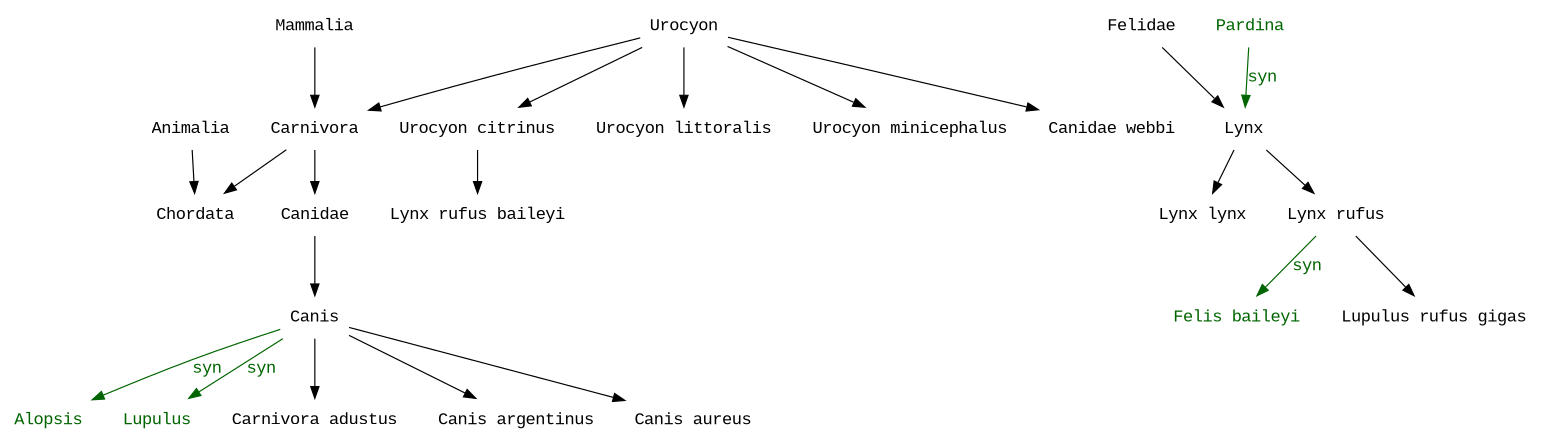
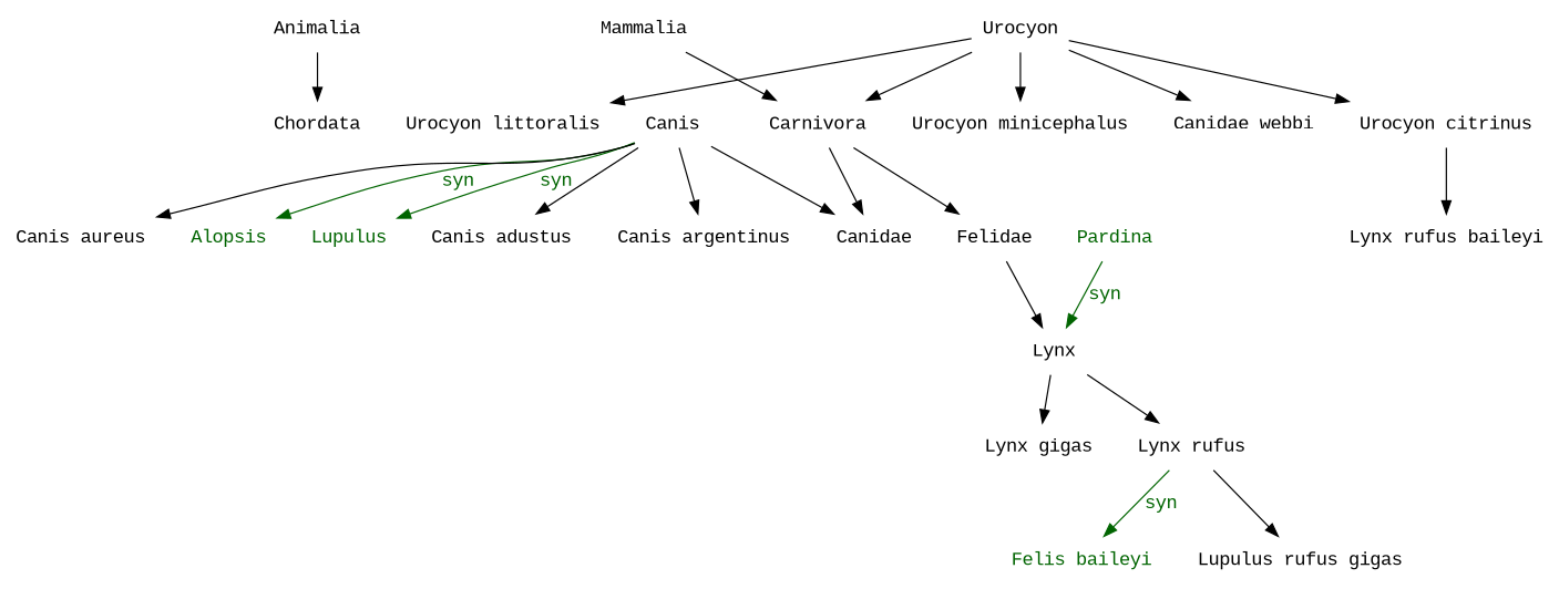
  digraph {
    fontname="Liberation Mono"
    node [fontname="Liberation Mono" shape=plaintext]
    edge [fontname="Liberation Mono"]
    n1 [label=Animalia]
    n2 [label=Chordata]
    n3 [label=Mammalia]
    n4 [label=Carnivora]
    n5 [label=Canidae]
    n6 [label=Felidae]
    n7 [label=Canis]
    n8 [label=Lynx]
    n9 [label=Urocyon]
    n10 [label="Urocyon citrinus"]
    n11 [label="Urocyon littoralis"]
    n12 [label="Urocyon minicephalus"]
    n13 [label="Canidae webbi"]
    n14 [fontcolor=darkgreen label=Alopsis]
    n15 [fontcolor=darkgreen label=Lupulus]
-   n16 [label="Carnivora adustus"]
+   n16 [label="Canis adustus"]
    n17 [label="Canis argentinus"]
    n18 [label="Canis aureus"]
-   n19 [label="Lynx lynx"]
+   n19 [label="Lynx gigas"]
    n20 [label="Lynx rufus"]
    n21 [fontcolor=darkgreen label=Pardina]
    n22 [fontcolor=darkgreen label="Felis baileyi"]
    n23 [label="Lupulus rufus gigas"]
    n24 [label="Lynx rufus baileyi"]
    n1 -> n2
    n3 -> n4
    n4 -> n5
-   n4 -> n2
-   n5 -> n7
+   n4 -> n6
+   n7 -> n5
    n6 -> n8
    n7 -> n14 [color=darkgreen fontcolor=darkgreen label=syn]
    n7 -> n15 [color=darkgreen fontcolor=darkgreen label=syn]
    n7 -> n16
    n7 -> n17
    n7 -> n18
    n8 -> n19
    n8 -> n20
    n9 -> n4
    n9 -> n10
    n9 -> n11
    n9 -> n12
    n9 -> n13
    n10 -> n24
    n20 -> n22 [color=darkgreen fontcolor=darkgreen label=syn]
    n20 -> n23
    n21 -> n8 [color=darkgreen fontcolor=darkgreen label=syn]
  }
